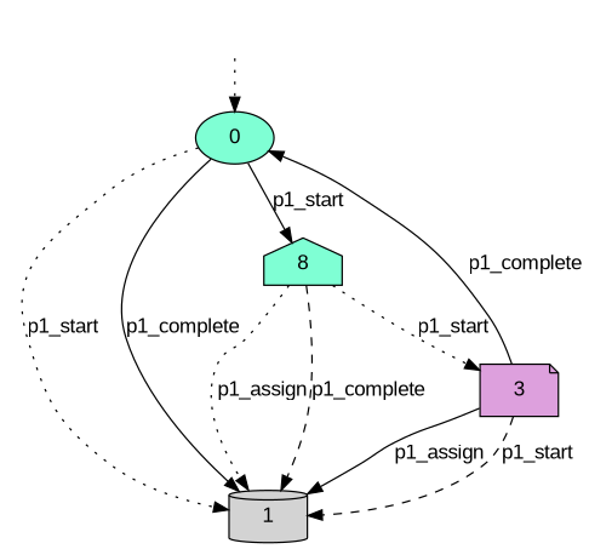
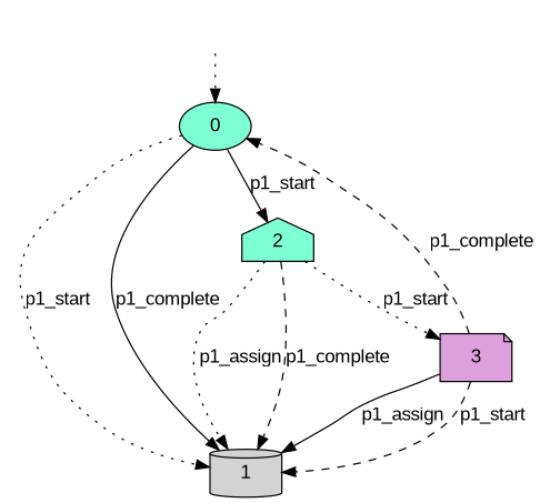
  digraph {
    fontname="Liberation Sans"
    node [fontname="Liberation Sans" style=filled fillcolor=aquamarine]
    edge [fontname="Liberation Sans" style=dotted]
    fake0 [style=invisible fillcolor=""]
    0 [root=true shape=ellipse]
    1 [fillcolor=lightgrey shape=cylinder]
-   2 [shape=house label=8]
+   2 [shape=house]
    3 [fillcolor=plum shape=note]
    fake0 -> 0
    0 -> 1 [label=p1_start]
    0 -> 1 [label=p1_complete style=solid]
    0 -> 2 [label=p1_start style=solid]
    2 -> 1 [label=p1_assign]
    2 -> 1 [label=p1_complete style=dashed]
    2 -> 3 [label=p1_start]
-   3 -> 0 [label=p1_complete style=solid]
+   3 -> 0 [label=p1_complete style=dashed]
    3 -> 1 [label=p1_assign style=solid]
    3 -> 1 [label=p1_start style=dashed]
  }
